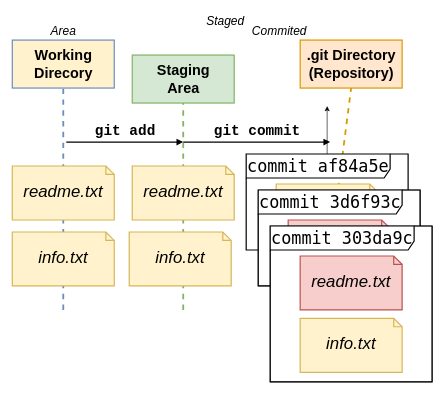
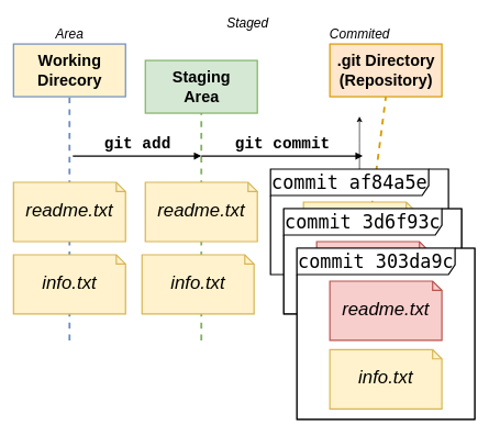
  <mxCell id="0" />
  <mxCell id="1" parent="0" />
  <mxCell id="2" value="&lt;font style=&quot;font-size: 24px&quot;&gt;&lt;font style=&quot;font-size: 24px&quot;&gt;&lt;font style=&quot;font-size: 24px&quot;&gt;&lt;font style=&quot;font-size: 24px&quot;&gt;&lt;font style=&quot;font-size: 24px&quot;&gt;&lt;font style=&quot;font-size: 24px&quot;&gt;&lt;font style=&quot;font-size: 24px&quot;&gt;&lt;font style=&quot;font-size: 24px&quot;&gt;&lt;font style=&quot;font-size: 24px&quot;&gt;&lt;font style=&quot;font-size: 24px&quot;&gt;&lt;font style=&quot;font-size: 24px&quot;&gt;&lt;font style=&quot;font-size: 24px&quot;&gt;&lt;font style=&quot;font-size: 24px&quot;&gt;&lt;font style=&quot;font-size: 24px&quot;&gt;&lt;font face=&quot;Courier New&quot; style=&quot;font-size: 24px&quot;&gt;&lt;b&gt;git add&lt;/b&gt;&lt;/font&gt;&lt;br&gt;&lt;/font&gt;&lt;/font&gt;&lt;/font&gt;&lt;/font&gt;&lt;/font&gt;&lt;/font&gt;&lt;/font&gt;&lt;/font&gt;&lt;/font&gt;&lt;/font&gt;&lt;/font&gt;&lt;/font&gt;&lt;/font&gt;&lt;/font&gt;" style="html=1;verticalAlign=bottom;startArrow=none;startFill=0;endArrow=block;startSize=8;strokeWidth=2;" parent="1" edge="1"><mxGeometry width="60" relative="1" as="geometry"><mxPoint x="110" y="236" as="sourcePoint" /><mxPoint x="305" y="236" as="targetPoint" /><Array as="points"><mxPoint x="236" y="236" /></Array></mxGeometry></mxCell>
  <mxCell id="3" value="&lt;i style=&quot;font-size: 20px;&quot;&gt;Area&lt;/i&gt;&lt;br style=&quot;font-size: 20px;&quot;&gt;" style="text;html=1;resizable=0;points=[];autosize=1;align=center;verticalAlign=top;spacingTop=-4;fontSize=20;" parent="1" vertex="1"><mxGeometry x="75" y="36" width="60" height="20" as="geometry" /></mxCell>
  <mxCell id="4" value="&lt;i style=&quot;font-size: 20px;&quot;&gt;Staged&lt;/i&gt;&lt;br style=&quot;font-size: 20px;&quot;&gt;" style="text;html=1;resizable=0;points=[];autosize=1;align=center;verticalAlign=top;spacingTop=-4;fontSize=20;" parent="1" vertex="1"><mxGeometry x="345" y="20" width="60" height="20" as="geometry" /></mxCell>
- <mxCell id="5" value="&lt;i style=&quot;font-size: 20px;&quot;&gt;Commited&lt;/i&gt;&lt;br style=&quot;font-size: 20px;&quot;&gt;" style="text;html=1;resizable=0;points=[];autosize=1;align=center;verticalAlign=top;spacingTop=-4;fontSize=20;" parent="1" vertex="1"><mxGeometry x="430" y="36" width="70" height="20" as="geometry" /></mxCell>
+ <mxCell id="5" value="&lt;i style=&quot;font-size: 20px;&quot;&gt;Commited&lt;/i&gt;&lt;br style=&quot;font-size: 20px;&quot;&gt;" style="text;html=1;resizable=0;points=[];autosize=1;align=center;verticalAlign=top;spacingTop=-4;fontSize=20;" parent="1" vertex="1"><mxGeometry x="510" y="36" width="70" height="20" as="geometry" /></mxCell>
  <mxCell id="6" value="Working&lt;br style=&quot;font-size: 24px;&quot;&gt;Direcory&lt;br style=&quot;font-size: 24px;&quot;&gt;" style="html=1;strokeWidth=2;fontSize=24;align=center;fontStyle=1;fillColor=#fff2cc;strokeColor=#6c8ebf;" parent="1" vertex="1"><mxGeometry x="20" y="66" width="170" height="80" as="geometry" /></mxCell>
  <mxCell id="7" value="Staging&lt;br&gt;Area&lt;br style=&quot;font-size: 24px&quot;&gt;" style="html=1;strokeWidth=2;fontSize=24;align=center;fontStyle=1;fillColor=#d5e8d4;strokeColor=#82b366;" parent="1" vertex="1"><mxGeometry x="220" y="91" width="170" height="80" as="geometry" /></mxCell>
  <mxCell id="8" value=".git Directory&lt;br&gt;(Repository)&lt;br style=&quot;font-size: 24px&quot;&gt;" style="html=1;strokeWidth=2;fontSize=24;align=center;fontStyle=1;fillColor=#ffe6cc;strokeColor=#d79b00;" parent="1" vertex="1"><mxGeometry x="500" y="66" width="170" height="80" as="geometry" /></mxCell>
  <mxCell id="9" value="" style="endArrow=none;dashed=1;html=1;strokeWidth=3;fontSize=28;entryX=0.5;entryY=1;entryDx=0;entryDy=0;fillColor=#dae8fc;strokeColor=#6c8ebf;" parent="1" target="6" edge="1"><mxGeometry width="50" height="50" relative="1" as="geometry"><mxPoint x="105" y="516" as="sourcePoint" /><mxPoint x="70" y="206" as="targetPoint" /></mxGeometry></mxCell>
  <mxCell id="10" value="" style="endArrow=none;dashed=1;html=1;strokeWidth=3;fontSize=28;fillColor=#d5e8d4;strokeColor=#82b366;entryX=0.5;entryY=1;entryDx=0;entryDy=0;" parent="1" target="7" edge="1"><mxGeometry width="50" height="50" relative="1" as="geometry"><mxPoint x="305" y="516" as="sourcePoint" /><mxPoint x="330" y="176" as="targetPoint" /></mxGeometry></mxCell>
  <mxCell id="11" value="" style="endArrow=none;dashed=1;html=1;strokeWidth=3;fontSize=28;entryX=0.5;entryY=1;entryDx=0;entryDy=0;fillColor=#ffe6cc;strokeColor=#d79b00;" parent="1" target="8" edge="1"><mxGeometry width="50" height="50" relative="1" as="geometry"><mxPoint x="545" y="456" as="sourcePoint" /><mxPoint x="315" y="156" as="targetPoint" /></mxGeometry></mxCell>
  <mxCell id="12" value="&lt;font style=&quot;font-size: 24px&quot;&gt;&lt;font style=&quot;font-size: 24px&quot;&gt;&lt;font style=&quot;font-size: 24px&quot;&gt;&lt;font style=&quot;font-size: 24px&quot;&gt;&lt;font style=&quot;font-size: 24px&quot;&gt;&lt;font style=&quot;font-size: 24px&quot;&gt;&lt;font style=&quot;font-size: 24px&quot;&gt;&lt;font style=&quot;font-size: 24px&quot;&gt;&lt;font style=&quot;font-size: 24px&quot;&gt;&lt;font style=&quot;font-size: 24px&quot;&gt;&lt;font style=&quot;font-size: 24px&quot;&gt;&lt;font style=&quot;font-size: 24px&quot;&gt;&lt;font style=&quot;font-size: 24px&quot;&gt;&lt;font style=&quot;font-size: 24px&quot;&gt;&lt;font face=&quot;Courier New&quot; style=&quot;font-size: 24px&quot;&gt;&lt;b&gt;git commit&lt;/b&gt;&lt;/font&gt;&lt;br&gt;&lt;/font&gt;&lt;/font&gt;&lt;/font&gt;&lt;/font&gt;&lt;/font&gt;&lt;/font&gt;&lt;/font&gt;&lt;/font&gt;&lt;/font&gt;&lt;/font&gt;&lt;/font&gt;&lt;/font&gt;&lt;/font&gt;&lt;/font&gt;" style="html=1;verticalAlign=bottom;startArrow=none;startFill=0;endArrow=block;startSize=8;strokeWidth=2;" parent="1" edge="1"><mxGeometry width="60" relative="1" as="geometry"><mxPoint x="305" y="236" as="sourcePoint" /><mxPoint x="550" y="236" as="targetPoint" /><Array as="points"><mxPoint x="441" y="236" /></Array></mxGeometry></mxCell>
  <mxCell id="13" value="" style="edgeStyle=orthogonalEdgeStyle;rounded=0;orthogonalLoop=1;jettySize=auto;html=1;" parent="1" source="14" edge="1"><mxGeometry relative="1" as="geometry"><mxPoint x="545" y="176" as="targetPoint" /></mxGeometry></mxCell>
  <mxCell id="14" value="&lt;table&gt;&lt;tbody&gt;&lt;tr&gt;&lt;td&gt;&lt;div id=&quot;vt100&quot;&gt;&lt;pre&gt;&lt;span&gt;commit af84a5e&lt;/span&gt;&lt;/pre&gt;&lt;/div&gt;&lt;/td&gt;&lt;/tr&gt;&lt;/tbody&gt;&lt;/table&gt;" style="shape=umlFrame;whiteSpace=wrap;html=1;strokeWidth=2;fontSize=28;align=center;width=240;height=40;" parent="1" vertex="1"><mxGeometry x="410" y="256" width="270" height="160" as="geometry" /></mxCell>
  <mxCell id="15" value="readme.txt&lt;br&gt;" style="shape=note;whiteSpace=wrap;html=1;size=14;verticalAlign=middle;align=center;spacingTop=-6;strokeWidth=2;fontSize=28;fillColor=#fff2cc;strokeColor=#d6b656;fontStyle=2" parent="1" vertex="1"><mxGeometry x="460" y="306" width="170" height="90" as="geometry" /></mxCell>
  <mxCell id="16" value="readme.txt&lt;br&gt;" style="shape=note;whiteSpace=wrap;html=1;size=14;verticalAlign=middle;align=center;spacingTop=-6;strokeWidth=2;fontSize=28;fillColor=#fff2cc;strokeColor=#d6b656;fontStyle=2" parent="1" vertex="1"><mxGeometry x="220" y="276" width="170" height="90" as="geometry" /></mxCell>
  <mxCell id="17" value="readme.txt&lt;br&gt;" style="shape=note;whiteSpace=wrap;html=1;size=14;verticalAlign=middle;align=center;spacingTop=-6;strokeWidth=2;fontSize=28;fillColor=#fff2cc;strokeColor=#d6b656;fontStyle=2" parent="1" vertex="1"><mxGeometry x="20" y="276" width="170" height="90" as="geometry" /></mxCell>
  <mxCell id="18" value="" style="group" parent="1" vertex="1" connectable="0"><mxGeometry x="430" y="316" width="270" height="160" as="geometry" /></mxCell>
  <mxCell id="19" value="" style="rounded=0;whiteSpace=wrap;html=1;fontSize=24;" parent="18" vertex="1"><mxGeometry width="270" height="160" as="geometry" /></mxCell>
  <mxCell id="20" value="&lt;table&gt;&lt;tbody&gt;&lt;tr&gt;&lt;td&gt;&lt;div id=&quot;vt100&quot;&gt;&lt;pre&gt;&lt;span&gt;commit &lt;/span&gt;3d6f93c&lt;/pre&gt;&lt;/div&gt;&lt;/td&gt;&lt;/tr&gt;&lt;/tbody&gt;&lt;/table&gt;" style="shape=umlFrame;whiteSpace=wrap;html=1;strokeWidth=2;fontSize=28;align=center;width=240;height=40;" parent="18" vertex="1"><mxGeometry width="270" height="160" as="geometry" /></mxCell>
  <mxCell id="21" value="readme.txt&lt;br&gt;" style="shape=note;whiteSpace=wrap;html=1;size=14;verticalAlign=middle;align=center;spacingTop=-6;strokeWidth=2;fontSize=28;fillColor=#f8cecc;strokeColor=#b85450;fontStyle=2" parent="18" vertex="1"><mxGeometry x="50" y="50" width="170" height="90" as="geometry" /></mxCell>
  <mxCell id="22" value="info.txt&lt;br&gt;" style="shape=note;whiteSpace=wrap;html=1;size=14;verticalAlign=middle;align=center;spacingTop=-6;strokeWidth=2;fontSize=28;fillColor=#fff2cc;strokeColor=#d6b656;fontStyle=2" parent="1" vertex="1"><mxGeometry x="20" y="386" width="170" height="90" as="geometry" /></mxCell>
  <mxCell id="23" value="info.txt&lt;br&gt;" style="shape=note;whiteSpace=wrap;html=1;size=14;verticalAlign=middle;align=center;spacingTop=-6;strokeWidth=2;fontSize=28;fillColor=#fff2cc;strokeColor=#d6b656;fontStyle=2" parent="1" vertex="1"><mxGeometry x="215" y="386" width="170" height="90" as="geometry" /></mxCell>
  <mxCell id="24" value="" style="group" parent="1" vertex="1" connectable="0"><mxGeometry x="450" y="376" width="270" height="280" as="geometry" /></mxCell>
  <mxCell id="25" value="" style="rounded=0;whiteSpace=wrap;html=1;fontSize=24;" parent="24" vertex="1"><mxGeometry width="270" height="260" as="geometry" /></mxCell>
  <mxCell id="26" value="&lt;table&gt;&lt;tbody&gt;&lt;tr&gt;&lt;td&gt;&lt;div id=&quot;vt100&quot;&gt;&lt;pre&gt;&lt;span&gt;commit &lt;/span&gt;303da9c&lt;/pre&gt;&lt;/div&gt;&lt;/td&gt;&lt;/tr&gt;&lt;/tbody&gt;&lt;/table&gt;" style="shape=umlFrame;whiteSpace=wrap;html=1;strokeWidth=2;fontSize=28;align=center;width=240;height=40;" parent="24" vertex="1"><mxGeometry width="270" height="260" as="geometry" /></mxCell>
  <mxCell id="27" value="readme.txt&lt;br&gt;" style="shape=note;whiteSpace=wrap;html=1;size=14;verticalAlign=middle;align=center;spacingTop=-6;strokeWidth=2;fontSize=28;fillColor=#f8cecc;strokeColor=#b85450;fontStyle=2" parent="24" vertex="1"><mxGeometry x="50" y="50" width="170" height="90" as="geometry" /></mxCell>
  <mxCell id="28" value="info.txt&lt;br&gt;" style="shape=note;whiteSpace=wrap;html=1;size=14;verticalAlign=middle;align=center;spacingTop=-6;strokeWidth=2;fontSize=28;fillColor=#fff2cc;strokeColor=#d6b656;fontStyle=2" parent="24" vertex="1"><mxGeometry x="50" y="154" width="170" height="90" as="geometry" /></mxCell>
